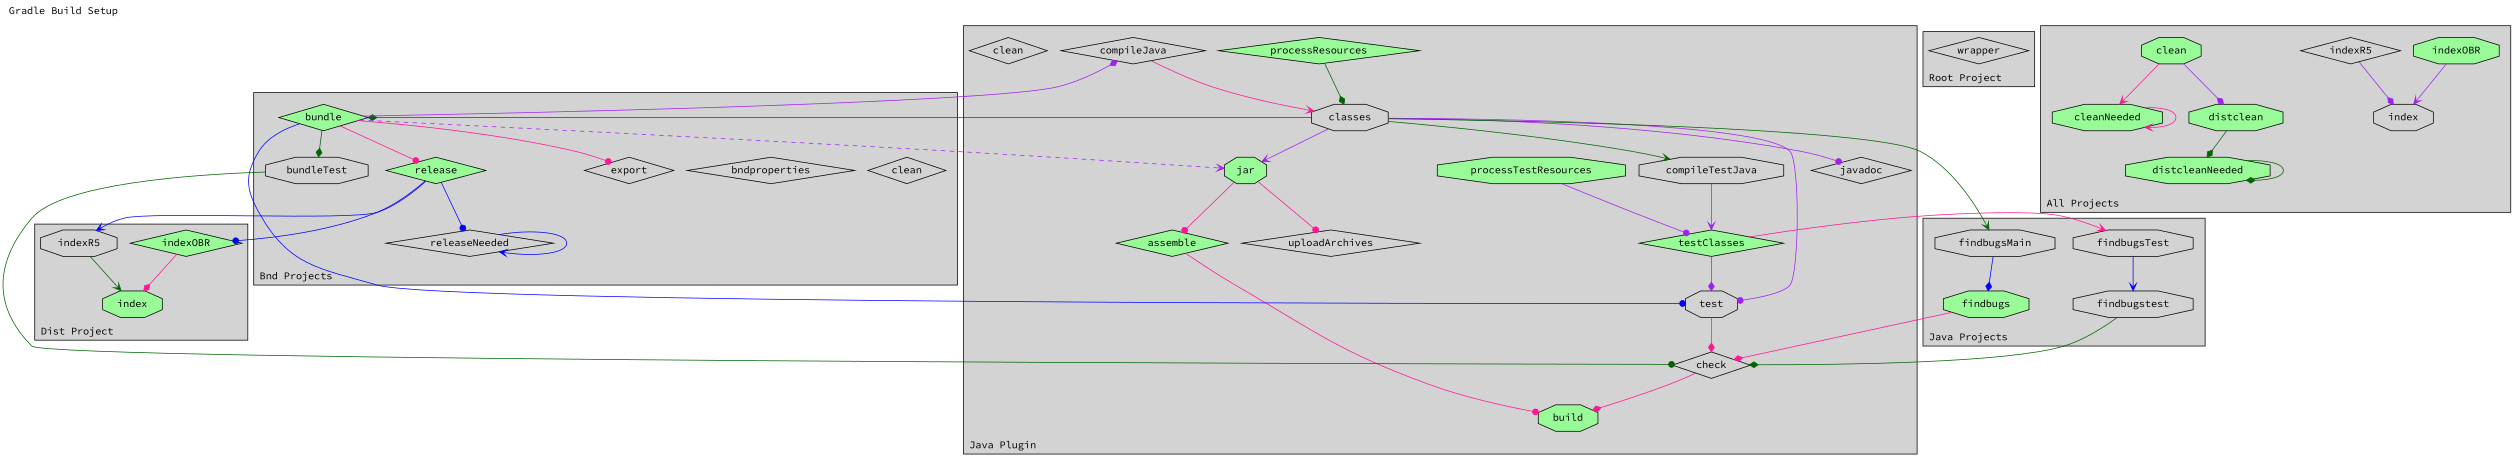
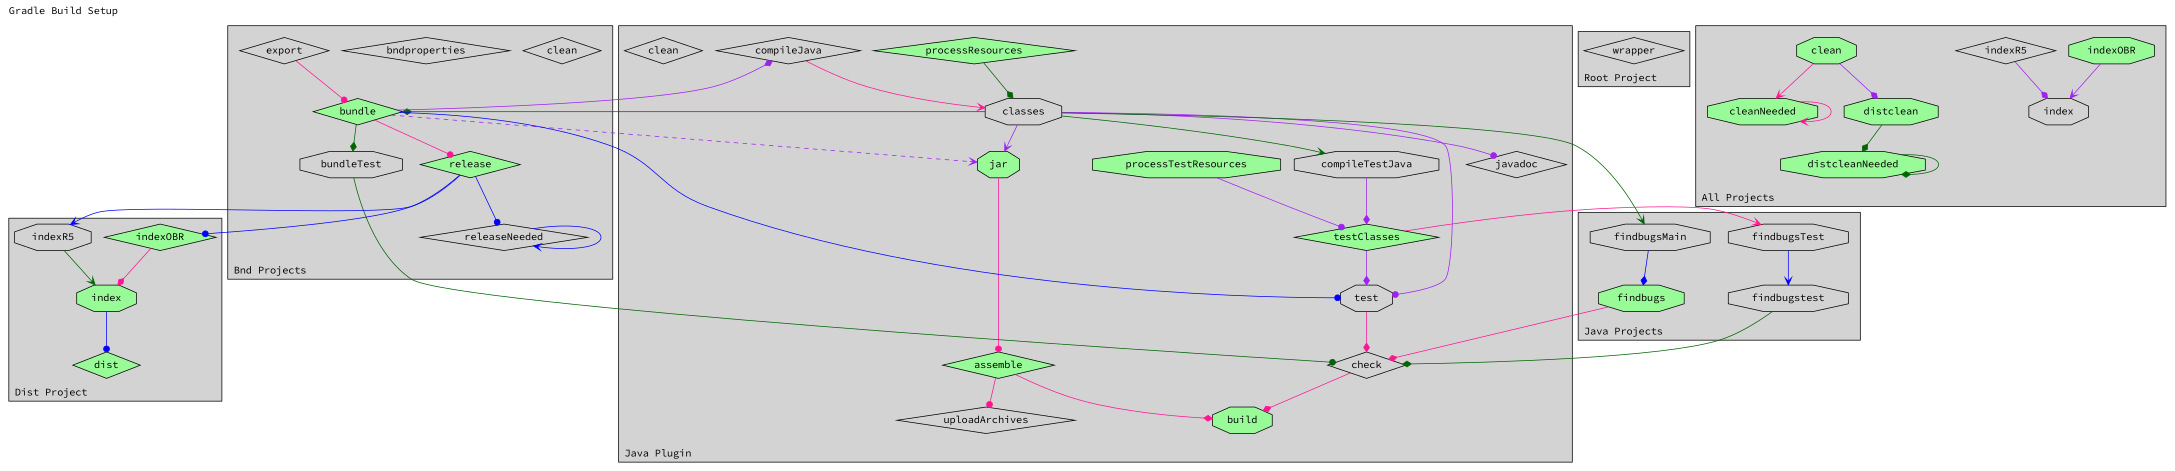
  digraph {
    fontname="Source Code Pro"
    label="Gradle Build Setup"
    labeljust=l
    labelloc=t
    node [fillcolor=lightgrey fontname="Source Code Pro" shape=octagon style=filled]
    edge [arrowhead=diamond color=deeppink fontname="Source Code Pro"]
    n1 [label=compileJava shape=diamond]
    n2 [fillcolor=palegreen label=processResources shape=diamond]
    n3 [label=classes]
    n4 [fillcolor=palegreen label=jar]
    n5 [label=compileTestJava]
    n6 [fillcolor=palegreen label=processTestResources]
    n7 [fillcolor=palegreen label=testClasses shape=diamond]
    n8 [label=test]
    n9 [label=check shape=diamond]
    n10 [label=uploadArchives shape=diamond]
    n11 [fillcolor=palegreen label=assemble shape=diamond]
    n12 [label=javadoc shape=diamond]
    n13 [fillcolor=palegreen label=build]
    n14 [label=clean shape=diamond]
    n15 [fillcolor=palegreen label=bundle shape=diamond]
    n16 [label=bundleTest]
    n17 [fillcolor=palegreen label=release shape=diamond]
    n18 [label=releaseNeeded shape=diamond]
    n19 [label=clean shape=diamond]
    n20 [label=bndproperties shape=diamond]
    n21 [label=export shape=diamond]
    n22 [label=wrapper shape=diamond]
    n23 [label=findbugstest]
    n24 [label=findbugsTest]
    n25 [fillcolor=palegreen label=findbugs]
    n26 [label=findbugsMain]
    n27 [fillcolor=palegreen label=indexOBR]
    n28 [label=indexR5 shape=diamond]
    n29 [label=index]
    n30 [fillcolor=palegreen label=clean]
    n31 [fillcolor=palegreen label=cleanNeeded]
    n32 [fillcolor=palegreen label=distclean]
    n33 [fillcolor=palegreen label=distcleanNeeded]
    n34 [fillcolor=palegreen label=indexOBR shape=diamond]
    n35 [label=indexR5]
    n36 [fillcolor=palegreen label=index]
+   n37 [fillcolor=palegreen label=dist shape=diamond]
    subgraph cluster_1 {
      color=black
      fillcolor=lightgrey
      label="Java Plugin"
      labelloc=b
      style=filled
      n12
      n13
      n14
      subgraph cluster_2 {
        color=black
        fillcolor=lightgrey
        label=""
        labelloc=b
        style=invis
        n1
        n2
        n3
        n4
      }
      subgraph cluster_3 {
        color=black
        fillcolor=lightgrey
        label=""
        labelloc=b
        style=invis
        n5
        n6
        n7
        n8
        n9
      }
      subgraph cluster_4 {
        color=black
        fillcolor=lightgrey
        label=""
        labelloc=b
        style=invis
        n10
        n11
      }
    }
    subgraph cluster_5 {
      color=black
      fillcolor=lightgrey
      label="Bnd Projects"
      labelloc=b
      style=filled
      subgraph cluster_6 {
        color=black
        fillcolor=lightgrey
        label=""
        labelloc=b
        style=invis
        n15
        n16
      }
      subgraph cluster_7 {
        color=black
        fillcolor=lightgrey
        label=""
        labelloc=b
        style=invis
        n17
        n18
      }
      subgraph cluster_8 {
        color=black
        fillcolor=lightgrey
        label=""
        labelloc=b
        style=invis
        n19
        n20
        n21
      }
    }
    subgraph cluster_9 {
      color=black
      fillcolor=lightgrey
      label="Root Project"
      labelloc=b
      style=filled
      n22
    }
    subgraph cluster_10 {
      color=black
      fillcolor=lightgrey
      label="Java Projects"
      labelloc=b
      style=filled
      subgraph cluster_11 {
        color=black
        fillcolor=lightgrey
        label=""
        labelloc=b
        style=invis
        n23
        n24
      }
      subgraph cluster_12 {
        color=black
        fillcolor=lightgrey
        label=""
        labelloc=b
        style=invis
        n25
        n26
      }
    }
    subgraph cluster_13 {
      color=black
      fillcolor=lightgrey
      label="All Projects"
      labelloc=b
      style=filled
      subgraph cluster_14 {
        color=black
        fillcolor=lightgrey
        label=""
        labelloc=b
        style=invis
        n27
        n28
        n29
      }
      subgraph cluster_15 {
        color=black
        fillcolor=lightgrey
        label=""
        labelloc=b
        style=invis
        n30
        n31
        n32
        n33
      }
    }
    subgraph cluster_16 {
      color=black
      fillcolor=lightgrey
      label="Dist Project"
      labelloc=b
      style=filled
      n34
      n35
      n36
+     n37
    }
    n1 -> n3 [arrowhead=vee]
    n2 -> n3 [color=darkgreen]
    n3 -> n4 [arrowhead=vee color=purple]
    n3 -> n5 [arrowhead=vee color=darkgreen]
    n3 -> n8 [arrowhead=dot color=purple]
    n3 -> n12 [arrowhead=dot color=purple]
    n3 -> n15 [color=darkgreen]
    n3 -> n26 [arrowhead=vee color=darkgreen]
-   n4 -> n10 [arrowhead=dot]
+   n11 -> n10 [arrowhead=dot]
    n4 -> n11 [arrowhead=dot]
-   n5 -> n7 [arrowhead=vee color=purple]
+   n5 -> n7 [color=purple]
    n6 -> n7 [arrowhead=dot color=purple]
    n7 -> n8 [color=purple]
    n7 -> n24 [arrowhead=vee]
    n8 -> n9
    n9 -> n13
-   n11 -> n13 [arrowhead=dot]
+   n11 -> n13
    n15 -> n1 [color=purple]
    n15 -> n4 [arrowhead=vee color=purple style=dashed]
    n15 -> n8 [arrowhead=dot color=blue]
    n15 -> n16 [color=darkgreen]
    n15 -> n17 [arrowhead=dot]
-   n15 -> n21 [arrowhead=dot]
+   n21 -> n15 [arrowhead=dot]
    n16 -> n9 [arrowhead=dot color=darkgreen]
    n17 -> n18 [arrowhead=dot color=blue]
    n17 -> n34 [arrowhead=dot color=blue]
    n17 -> n35 [arrowhead=vee color=blue]
    n18 -> n18 [arrowhead=vee color=blue]
    n23 -> n9 [color=darkgreen]
    n24 -> n23 [arrowhead=vee color=blue]
    n25 -> n9
    n26 -> n25 [color=blue]
    n27 -> n29 [arrowhead=vee color=purple]
    n28 -> n29 [color=purple]
    n30 -> n31 [arrowhead=vee]
    n30 -> n32 [color=purple]
    n31 -> n31 [arrowhead=vee]
    n32 -> n33 [color=darkgreen]
    n33 -> n33 [color=darkgreen]
    n34 -> n36
    n35 -> n36 [arrowhead=vee color=darkgreen]
+   n36 -> n37 [arrowhead=dot color=blue]
  }
